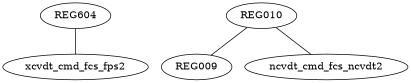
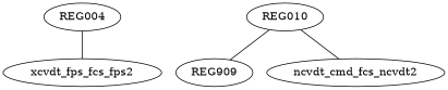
  strict graph {
-   REG004 [label=REG604]
-   xcvdt_cmd_fcs_fps2
+   REG004
+   xcvdt_cmd_fcs_fps2 [label=xcvdt_fps_fcs_fps2]
    REG010
-   REG009
+   REG009 [label=REG909]
    n5 [label=ncvdt_cmd_fcs_ncvdt2]
    REG004 -- xcvdt_cmd_fcs_fps2
    REG010 -- REG009
    REG010 -- n5
  }
